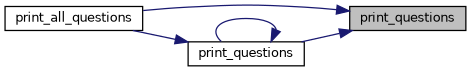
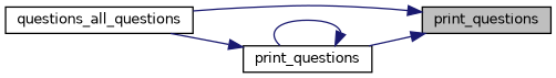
  digraph {
    rankdir=RL
    node [color=black fillcolor=white fontname=Helvetica fontsize=10 shape=record style=filled]
    edge [color=midnightblue dir=back fontname=Helvetica fontsize=10 labelfontname=Helvetica labelfontsize=10 style=solid]
    n1 [fillcolor=grey75 fontcolor=black height=0.2 label=print_questions width=0.4]
-   n2 [height=0.2 label=print_all_questions width=0.4]
+   n2 [height=0.2 label=questions_all_questions width=0.4]
    n3 [height=0.2 label=print_questions width=0.4]
    n1 -> n2
    n1 -> n3
    n3 -> n2
    n3 -> n3
  }
